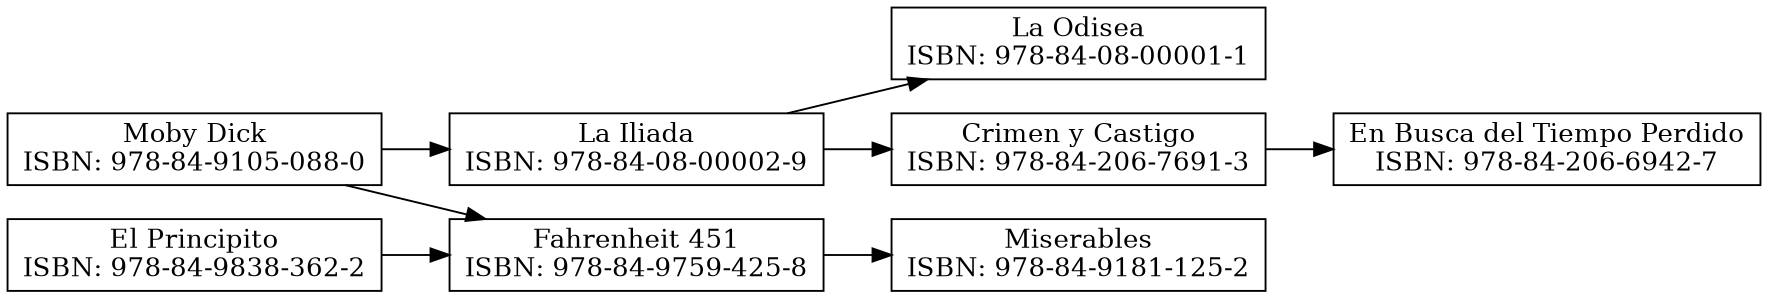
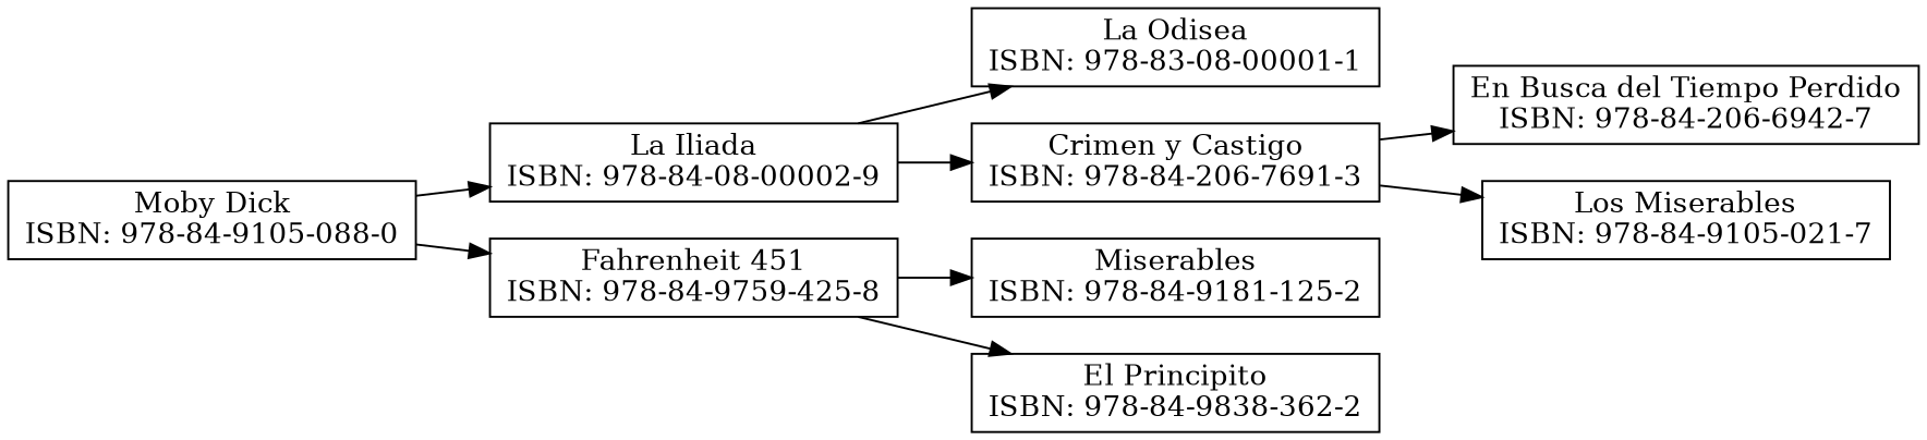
  digraph {
    rankdir=LR
    node [shape=box]
    n1 [label="Moby Dick\nISBN: 978-84-9105-088-0"]
    n2 [label="La Iliada\nISBN: 978-84-08-00002-9"]
    n3 [label="Fahrenheit 451\nISBN: 978-84-9759-425-8"]
-   n4 [label="La Odisea\nISBN: 978-84-08-00001-1"]
+   n4 [label="La Odisea\nISBN: 978-83-08-00001-1"]
    n5 [label="Crimen y Castigo\nISBN: 978-84-206-7691-3"]
    n6 [label="Miserables\nISBN: 978-84-9181-125-2"]
    n7 [label="El Principito\nISBN: 978-84-9838-362-2"]
    n8 [label="En Busca del Tiempo Perdido\nISBN: 978-84-206-6942-7"]
+   n9 [label="Los Miserables\nISBN: 978-84-9105-021-7"]
    n1 -> n2
    n1 -> n3
    n2 -> n4
    n2 -> n5
    n3 -> n6
-   n7 -> n3
+   n3 -> n7
    n5 -> n8
+   n5 -> n9
  }
